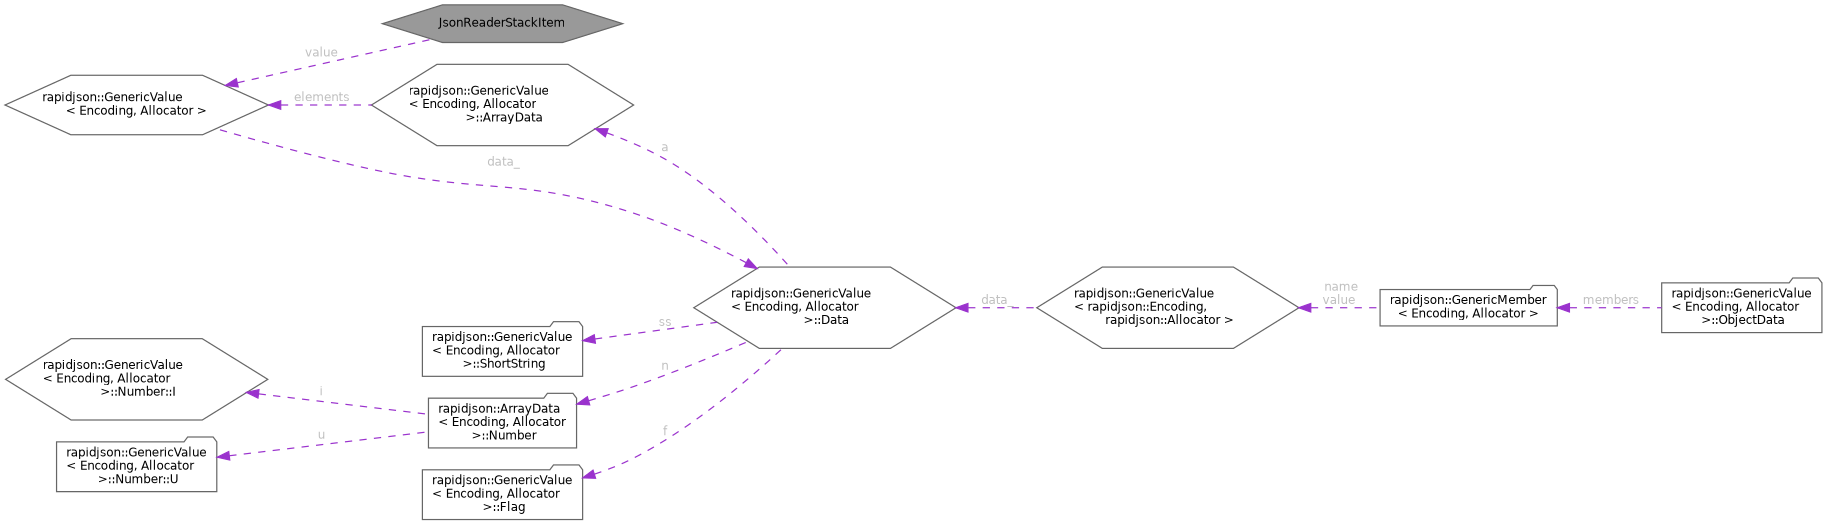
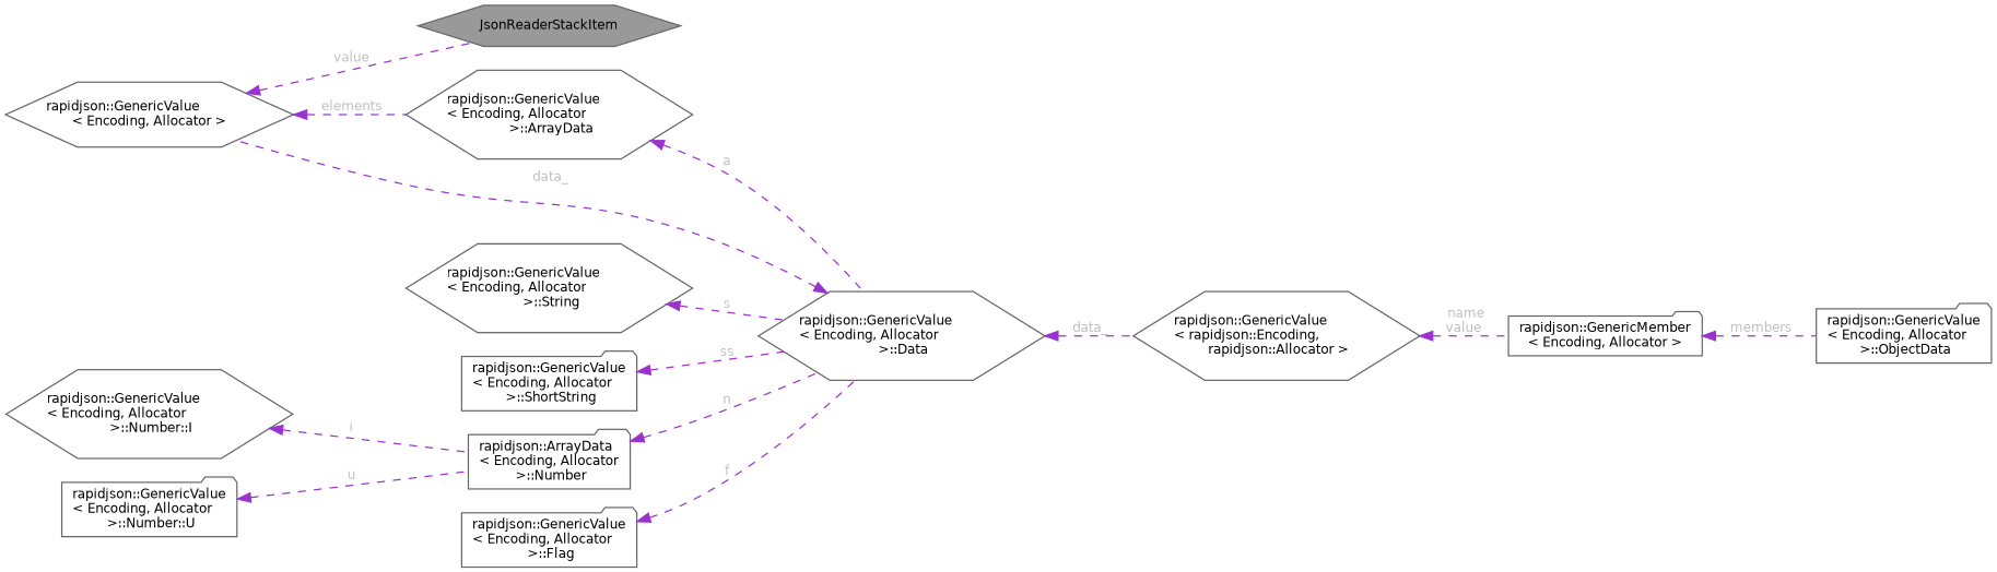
  digraph {
    rankdir=LR
    node [color=gray40 fillcolor=white fontname=Helvetica fontsize=10 shape=hexagon style=filled]
    edge [color=darkorchid3 dir=back fontcolor=grey fontname=Helvetica fontsize=10 labelfontname=Helvetica labelfontsize=10 style=dashed]
    n1 [fillcolor=grey60 fontcolor=black height=0.2 label=JsonReaderStackItem width=0.4]
    n2 [height=0.2 label="rapidjson::GenericValue\l\< Encoding, Allocator \>" width=0.4]
    n3 [height=0.2 label="rapidjson::GenericValue\l\< Encoding, Allocator\l \>::ArrayData" width=0.4]
    n4 [height=0.2 label="rapidjson::GenericValue\l\< Encoding, Allocator\l \>::Data" width=0.4]
    n5 [height=0.2 label="rapidjson::GenericValue\l\< rapidjson::Encoding,\l rapidjson::Allocator \>" width=0.4]
    n6 [height=0.2 label="rapidjson::GenericMember\l\< Encoding, Allocator \>" shape=folder width=0.4]
+   n7 [height=0.2 label="rapidjson::GenericValue\l\< Encoding, Allocator\l \>::String" width=0.4]
    n8 [height=0.2 label="rapidjson::GenericValue\l\< Encoding, Allocator\l \>::ShortString" shape=folder width=0.4]
    n9 [height=0.2 label="rapidjson::ArrayData\l\< Encoding, Allocator\l \>::Number" shape=folder width=0.4]
    n10 [height=0.2 label="rapidjson::GenericValue\l\< Encoding, Allocator\l \>::Number::I" width=0.4]
    n11 [height=0.2 label="rapidjson::GenericValue\l\< Encoding, Allocator\l \>::Number::U" shape=folder width=0.4]
    n12 [height=0.2 label="rapidjson::GenericValue\l\< Encoding, Allocator\l \>::ObjectData" shape=folder width=0.4]
    n13 [height=0.2 label="rapidjson::GenericValue\l\< Encoding, Allocator\l \>::Flag" shape=folder width=0.4]
    n2 -> n1 [label=" value"]
    n2 -> n3 [label=" elements"]
    n3 -> n4 [label=" a"]
    n4 -> n2 [label=" data_"]
    n4 -> n5 [label=" data_"]
    n5 -> n6 [label=" name\nvalue"]
    n6 -> n12 [label=" members"]
+   n7 -> n4 [label=" s"]
    n8 -> n4 [label=" ss"]
    n9 -> n4 [label=" n"]
    n10 -> n9 [label=" i"]
    n11 -> n9 [label=" u"]
    n13 -> n4 [label=" f"]
  }
